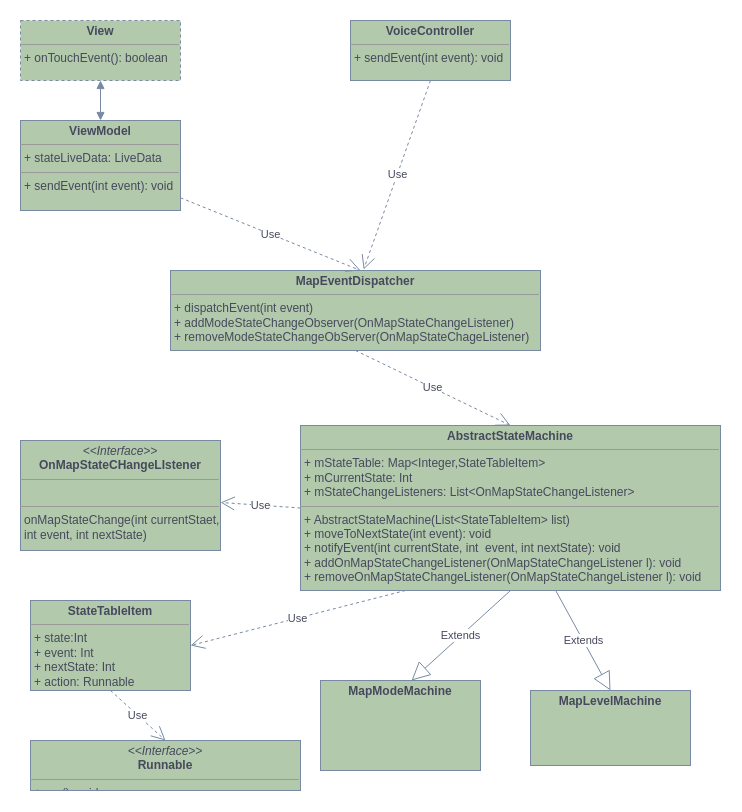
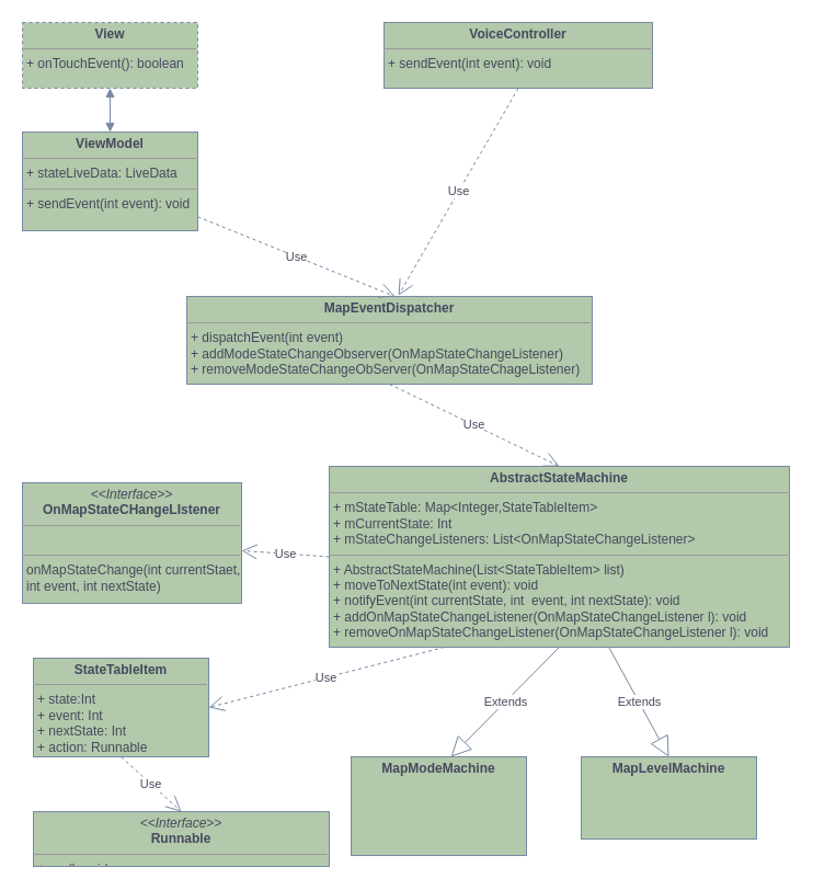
  <mxCell id="0" />
  <mxCell id="1" parent="0" />
  <mxCell id="2" value="&lt;p style=&quot;margin: 0px ; margin-top: 4px ; text-align: center&quot;&gt;&lt;i&gt;&amp;lt;&amp;lt;Interface&amp;gt;&amp;gt;&lt;/i&gt;&lt;br&gt;&lt;b&gt;OnMapStateCHangeLIstener&lt;/b&gt;&lt;/p&gt;&lt;hr size=&quot;1&quot;&gt;&lt;p style=&quot;margin: 0px ; margin-left: 4px&quot;&gt;&lt;br&gt;&lt;/p&gt;&lt;hr size=&quot;1&quot;&gt;&lt;p style=&quot;margin: 0px ; margin-left: 4px&quot;&gt;onMapStateChange(int currentStaet,&lt;/p&gt;&lt;p style=&quot;margin: 0px ; margin-left: 4px&quot;&gt;int event, int nextState)&lt;/p&gt;" style="verticalAlign=top;align=left;overflow=fill;fontSize=12;fontFamily=Helvetica;html=1;fillColor=#B2C9AB;strokeColor=#788AA3;fontColor=#46495D;" vertex="1" parent="1"><mxGeometry x="20" y="440" width="200" height="110" as="geometry" /></mxCell>
  <mxCell id="3" value="&lt;p style=&quot;margin: 0px ; margin-top: 4px ; text-align: center&quot;&gt;&lt;b&gt;AbstractStateMachine&lt;/b&gt;&lt;/p&gt;&lt;hr size=&quot;1&quot;&gt;&lt;p style=&quot;margin: 0px ; margin-left: 4px&quot;&gt;+ mStateTable: Map&amp;lt;Integer,StateTableItem&amp;gt;&amp;nbsp;&lt;br&gt;+ mCurrentState: Int&lt;br&gt;+ mStateChangeListeners: List&amp;lt;OnMapStateChangeListener&amp;gt;&lt;/p&gt;&lt;hr size=&quot;1&quot;&gt;&lt;p style=&quot;margin: 0px ; margin-left: 4px&quot;&gt;+ AbstractStateMachine(List&amp;lt;StateTableItem&amp;gt; list)&lt;br&gt;+ moveToNextState(int event): void&lt;br&gt;+ notifyEvent(int currentState, int&amp;nbsp; event, int nextState): void&lt;br&gt;+ addOnMapStateChangeListener(OnMapStateChangeListener l): void&lt;br&gt;+ removeOnMapStateChangeListener(OnMapStateChangeListener l): void&lt;br&gt;&lt;/p&gt;" style="verticalAlign=top;align=left;overflow=fill;fontSize=12;fontFamily=Helvetica;html=1;fillColor=#B2C9AB;strokeColor=#788AA3;fontColor=#46495D;" vertex="1" parent="1"><mxGeometry x="300" y="425" width="420" height="165" as="geometry" /></mxCell>
  <mxCell id="4" value="Use" style="endArrow=open;endSize=12;dashed=1;html=1;exitX=0;exitY=0.5;exitDx=0;exitDy=0;strokeColor=#788AA3;fontColor=#46495D;" edge="1" parent="1" source="3" target="2"><mxGeometry width="160" relative="1" as="geometry"><mxPoint x="300" y="300" as="sourcePoint" /><mxPoint x="460" y="300" as="targetPoint" /></mxGeometry></mxCell>
  <mxCell id="5" value="&lt;p style=&quot;margin: 0px ; margin-top: 4px ; text-align: center&quot;&gt;&lt;b&gt;StateTableItem&lt;/b&gt;&lt;/p&gt;&lt;hr size=&quot;1&quot;&gt;&lt;p style=&quot;margin: 0px ; margin-left: 4px&quot;&gt;+ state:Int&lt;br&gt;+ event: Int&lt;br&gt;+ nextState: Int&lt;br&gt;+ action: Runnable&amp;nbsp;&lt;/p&gt;" style="verticalAlign=top;align=left;overflow=fill;fontSize=12;fontFamily=Helvetica;html=1;fillColor=#B2C9AB;strokeColor=#788AA3;fontColor=#46495D;" vertex="1" parent="1"><mxGeometry x="30" y="600" width="160" height="90" as="geometry" /></mxCell>
  <mxCell id="6" value="Use" style="endArrow=open;endSize=12;dashed=1;html=1;entryX=1;entryY=0.5;entryDx=0;entryDy=0;exitX=0.25;exitY=1;exitDx=0;exitDy=0;strokeColor=#788AA3;fontColor=#46495D;" edge="1" parent="1" source="3" target="5"><mxGeometry width="160" relative="1" as="geometry"><mxPoint x="300" y="400" as="sourcePoint" /><mxPoint x="460" y="400" as="targetPoint" /></mxGeometry></mxCell>
  <mxCell id="7" value="&lt;p style=&quot;margin: 0px ; margin-top: 4px ; text-align: center&quot;&gt;&lt;i&gt;&amp;lt;&amp;lt;Interface&amp;gt;&amp;gt;&lt;/i&gt;&lt;br&gt;&lt;b&gt;Runnable&lt;/b&gt;&lt;/p&gt;&lt;hr size=&quot;1&quot;&gt;&lt;p style=&quot;margin: 0px ; margin-left: 4px&quot;&gt;+ run(): void&lt;br&gt;&lt;/p&gt;" style="verticalAlign=top;align=left;overflow=fill;fontSize=12;fontFamily=Helvetica;html=1;fillColor=#B2C9AB;strokeColor=#788AA3;fontColor=#46495D;" vertex="1" parent="1"><mxGeometry x="30" y="740" width="270" height="50" as="geometry" /></mxCell>
  <mxCell id="8" value="Use" style="endArrow=open;endSize=12;dashed=1;html=1;exitX=0.5;exitY=1;exitDx=0;exitDy=0;entryX=0.5;entryY=0;entryDx=0;entryDy=0;strokeColor=#788AA3;fontColor=#46495D;" edge="1" parent="1" source="5" target="7"><mxGeometry width="160" relative="1" as="geometry"><mxPoint x="260" y="530" as="sourcePoint" /><mxPoint x="120" y="550" as="targetPoint" /></mxGeometry></mxCell>
- <mxCell id="9" value="&lt;p style=&quot;margin: 0px ; margin-top: 4px ; text-align: center&quot;&gt;&lt;b&gt;MapModeMachine&lt;/b&gt;&lt;/p&gt;" style="verticalAlign=top;align=left;overflow=fill;fontSize=12;fontFamily=Helvetica;html=1;fillColor=#B2C9AB;strokeColor=#788AA3;fontColor=#46495D;" vertex="1" parent="1"><mxGeometry x="320" y="680" width="160" height="90" as="geometry" /></mxCell>
+ <mxCell id="9" value="&lt;p style=&quot;margin: 0px ; margin-top: 4px ; text-align: center&quot;&gt;&lt;b&gt;MapModeMachine&lt;/b&gt;&lt;/p&gt;" style="verticalAlign=top;align=left;overflow=fill;fontSize=12;fontFamily=Helvetica;html=1;fillColor=#B2C9AB;strokeColor=#788AA3;fontColor=#46495D;" vertex="1" parent="1"><mxGeometry x="320" y="690" width="160" height="90" as="geometry" /></mxCell>
  <mxCell id="10" value="Extends" style="endArrow=block;endSize=16;endFill=0;html=1;entryX=0.569;entryY=0;entryDx=0;entryDy=0;entryPerimeter=0;exitX=0.5;exitY=1;exitDx=0;exitDy=0;strokeColor=#788AA3;fontColor=#46495D;" edge="1" parent="1" source="3" target="9"><mxGeometry width="160" relative="1" as="geometry"><mxPoint x="360" y="660" as="sourcePoint" /><mxPoint x="580" y="740" as="targetPoint" /></mxGeometry></mxCell>
  <mxCell id="11" value="&lt;p style=&quot;margin: 0px ; margin-top: 4px ; text-align: center&quot;&gt;&lt;b&gt;MapLevelMachine&lt;/b&gt;&lt;/p&gt;" style="verticalAlign=top;align=left;overflow=fill;fontSize=12;fontFamily=Helvetica;html=1;fillColor=#B2C9AB;strokeColor=#788AA3;fontColor=#46495D;" vertex="1" parent="1"><mxGeometry x="530" y="690" width="160" height="75" as="geometry" /></mxCell>
  <mxCell id="12" value="Extends" style="endArrow=block;endSize=16;endFill=0;html=1;entryX=0.5;entryY=0;entryDx=0;entryDy=0;strokeColor=#788AA3;fontColor=#46495D;" edge="1" parent="1" source="3" target="11"><mxGeometry width="160" relative="1" as="geometry"><mxPoint x="410" y="700" as="sourcePoint" /><mxPoint x="610" y="690" as="targetPoint" /></mxGeometry></mxCell>
  <mxCell id="13" value="&lt;p style=&quot;margin: 0px ; margin-top: 4px ; text-align: center&quot;&gt;&lt;b&gt;MapEventDispatcher&lt;/b&gt;&lt;/p&gt;&lt;hr size=&quot;1&quot;&gt;&lt;p style=&quot;margin: 0px ; margin-left: 4px&quot;&gt;+ dispatchEvent(int event)&lt;br&gt;+&amp;nbsp;addModeStateChangeObserver(OnMapStateChangeListener)&lt;br&gt;+ removeModeStateChangeObServer(OnMapStateChageListener)&lt;/p&gt;" style="verticalAlign=top;align=left;overflow=fill;fontSize=12;fontFamily=Helvetica;html=1;fillColor=#B2C9AB;strokeColor=#788AA3;fontColor=#46495D;" vertex="1" parent="1"><mxGeometry x="170" y="270" width="370" height="80" as="geometry" /></mxCell>
  <mxCell id="14" value="Use" style="endArrow=open;endSize=12;dashed=1;html=1;entryX=0.5;entryY=0;entryDx=0;entryDy=0;exitX=0.5;exitY=1;exitDx=0;exitDy=0;strokeColor=#788AA3;fontColor=#46495D;" edge="1" parent="1" source="13" target="3"><mxGeometry width="160" relative="1" as="geometry"><mxPoint x="550" y="320" as="sourcePoint" /><mxPoint x="710" y="320" as="targetPoint" /></mxGeometry></mxCell>
  <mxCell id="15" value="&lt;p style=&quot;margin: 0px ; margin-top: 4px ; text-align: center&quot;&gt;&lt;b&gt;ViewModel&lt;/b&gt;&lt;/p&gt;&lt;hr size=&quot;1&quot;&gt;&lt;p style=&quot;margin: 0px ; margin-left: 4px&quot;&gt;+ stateLiveData: LiveData&lt;/p&gt;&lt;hr size=&quot;1&quot;&gt;&lt;p style=&quot;margin: 0px ; margin-left: 4px&quot;&gt;+ sendEvent(int event): void&lt;/p&gt;" style="verticalAlign=top;align=left;overflow=fill;fontSize=12;fontFamily=Helvetica;html=1;fillColor=#B2C9AB;strokeColor=#788AA3;fontColor=#46495D;" vertex="1" parent="1"><mxGeometry x="20" y="120" width="160" height="90" as="geometry" /></mxCell>
- <mxCell id="16" value="&lt;p style=&quot;margin: 0px ; margin-top: 4px ; text-align: center&quot;&gt;&lt;b&gt;VoiceController&lt;/b&gt;&lt;/p&gt;&lt;hr size=&quot;1&quot;&gt;&lt;p style=&quot;margin: 0px ; margin-left: 4px&quot;&gt;+ sendEvent(int event): void&lt;/p&gt;" style="verticalAlign=top;align=left;overflow=fill;fontSize=12;fontFamily=Helvetica;html=1;fillColor=#B2C9AB;strokeColor=#788AA3;fontColor=#46495D;" vertex="1" parent="1"><mxGeometry x="350" y="20" width="160" height="60" as="geometry" /></mxCell>
+ <mxCell id="16" value="&lt;p style=&quot;margin: 0px ; margin-top: 4px ; text-align: center&quot;&gt;&lt;b&gt;VoiceController&lt;/b&gt;&lt;/p&gt;&lt;hr size=&quot;1&quot;&gt;&lt;p style=&quot;margin: 0px ; margin-left: 4px&quot;&gt;+ sendEvent(int event): void&lt;/p&gt;" style="verticalAlign=top;align=left;overflow=fill;fontSize=12;fontFamily=Helvetica;html=1;fillColor=#B2C9AB;strokeColor=#788AA3;fontColor=#46495D;" vertex="1" parent="1"><mxGeometry x="350" y="20" width="245" height="60" as="geometry" /></mxCell>
  <mxCell id="17" value="&lt;p style=&quot;margin: 0px ; margin-top: 4px ; text-align: center&quot;&gt;&lt;b&gt;View&lt;/b&gt;&lt;/p&gt;&lt;hr size=&quot;1&quot;&gt;&lt;p style=&quot;margin: 0px ; margin-left: 4px&quot;&gt;+ onTouchEvent(): boolean&lt;/p&gt;" style="verticalAlign=top;align=left;overflow=fill;fontSize=12;fontFamily=Helvetica;html=1;fillColor=#B2C9AB;strokeColor=#788AA3;fontColor=#46495D;dashed=1;" vertex="1" parent="1"><mxGeometry x="20" y="20" width="160" height="60" as="geometry" /></mxCell>
  <mxCell id="18" value="Use" style="endArrow=open;endSize=12;dashed=1;html=1;entryX=0.522;entryY=-0.012;entryDx=0;entryDy=0;entryPerimeter=0;exitX=0.5;exitY=1;exitDx=0;exitDy=0;strokeColor=#788AA3;fontColor=#46495D;" edge="1" parent="1" source="16" target="13"><mxGeometry width="160" relative="1" as="geometry"><mxPoint x="230" y="140" as="sourcePoint" /><mxPoint x="390" y="140" as="targetPoint" /></mxGeometry></mxCell>
  <mxCell id="19" value="" style="endArrow=block;startArrow=block;endFill=1;startFill=1;html=1;entryX=0.5;entryY=0;entryDx=0;entryDy=0;exitX=0.5;exitY=1;exitDx=0;exitDy=0;strokeColor=#788AA3;fontColor=#46495D;" edge="1" parent="1" source="17" target="15"><mxGeometry width="160" relative="1" as="geometry"><mxPoint x="90" y="80" as="sourcePoint" /><mxPoint x="100" y="130" as="targetPoint" /></mxGeometry></mxCell>
  <mxCell id="20" value="Use" style="endArrow=open;endSize=12;dashed=1;html=1;strokeColor=#788AA3;fontColor=#46495D;" edge="1" parent="1" source="15"><mxGeometry width="160" relative="1" as="geometry"><mxPoint x="100" y="210" as="sourcePoint" /><mxPoint x="360" y="270" as="targetPoint" /></mxGeometry></mxCell>
